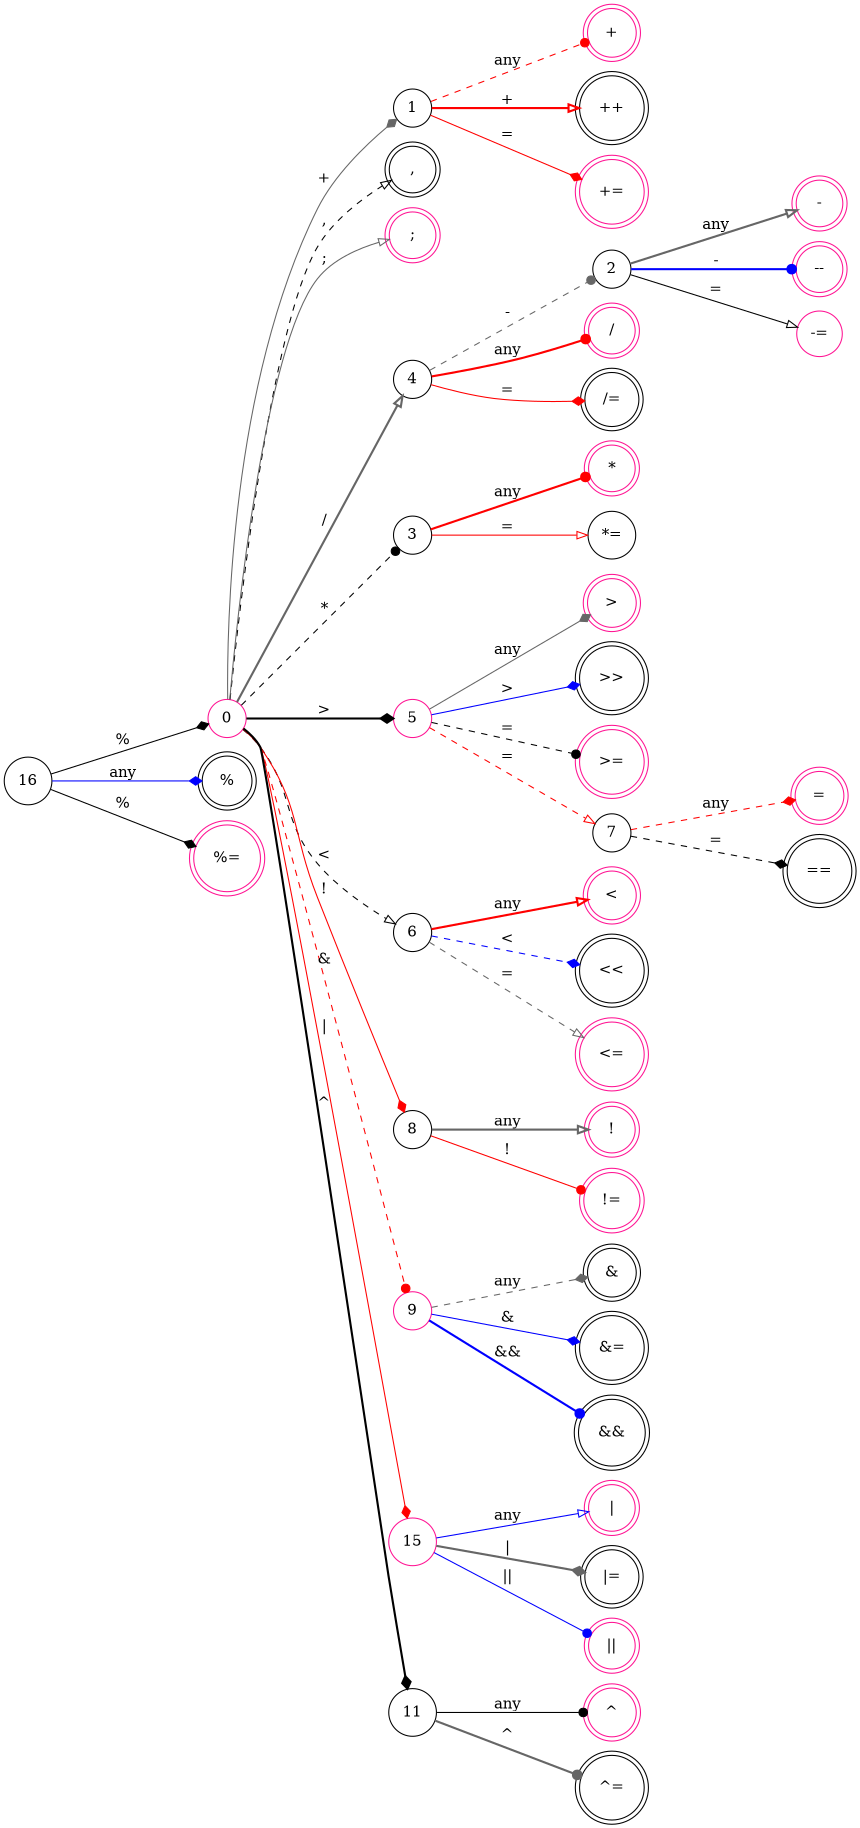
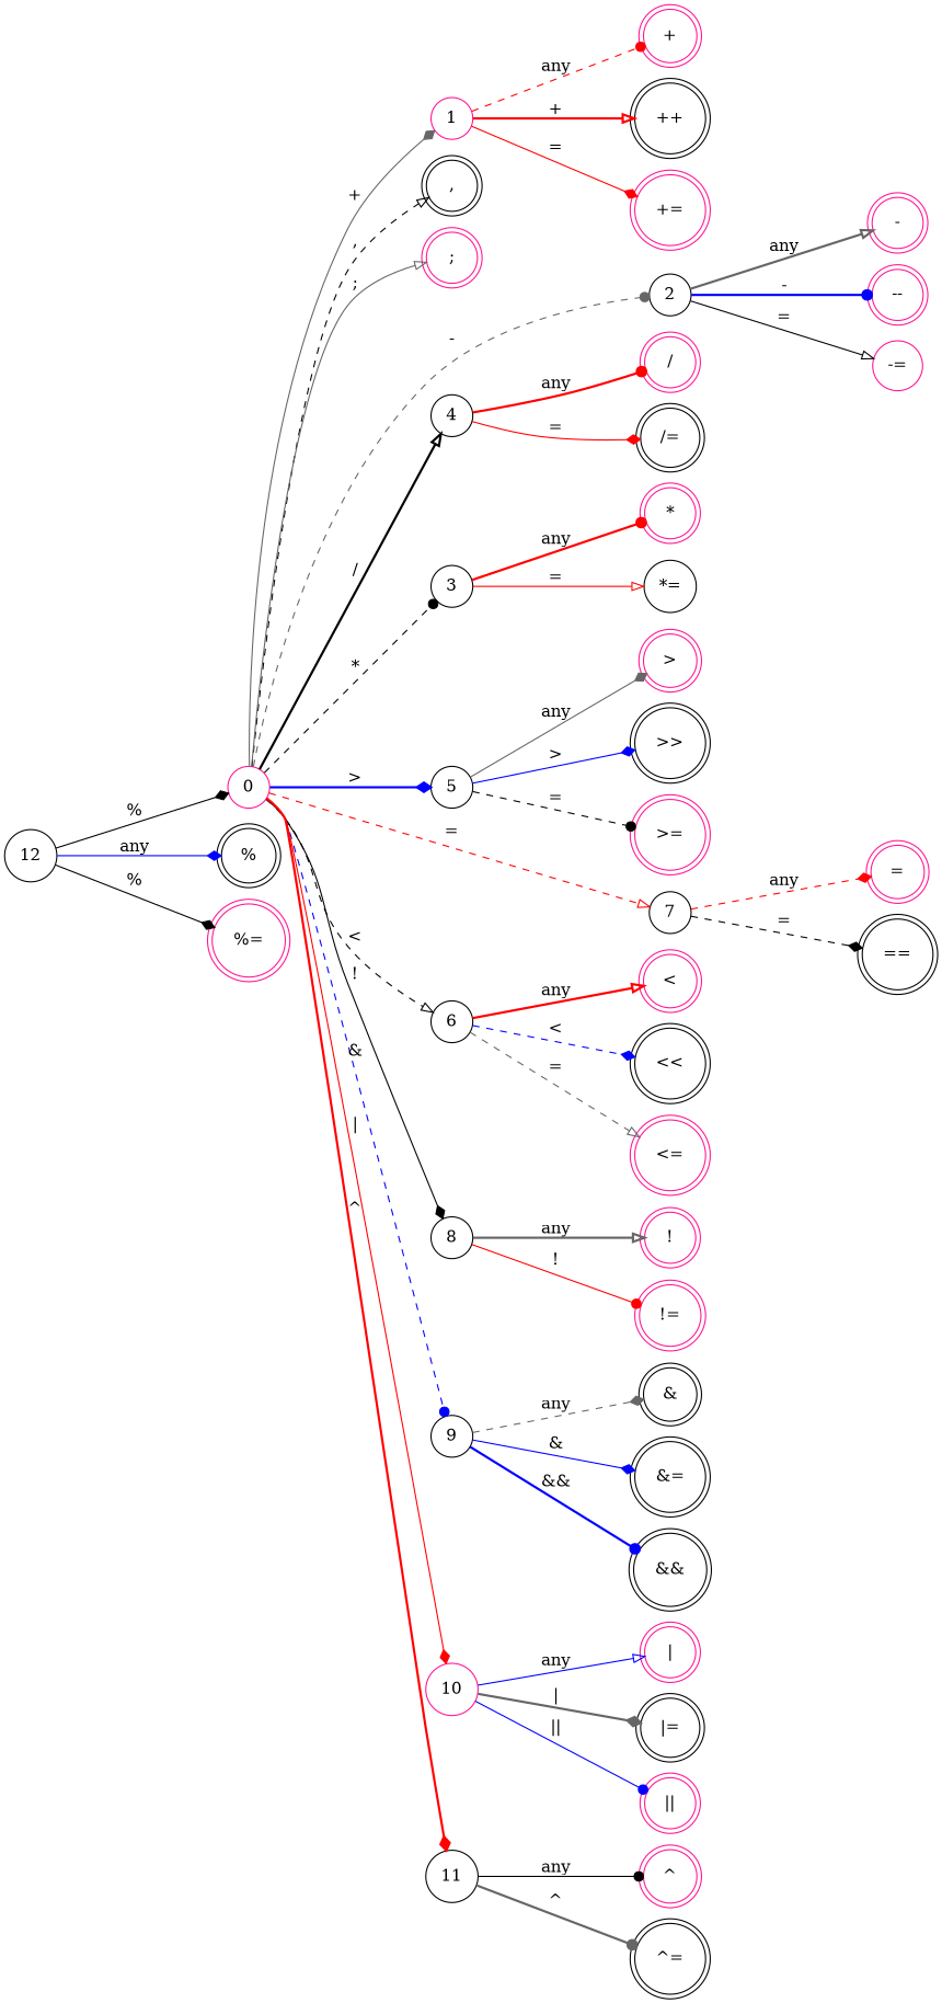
  digraph {
    rankdir=LR
    ranksep=1.5
    node [color=black shape=doublecircle]
    edge [arrowhead=diamond color=red style=solid]
    n1 [color=deeppink label="+"]
    n2 [label="++"]
    n3 [color=deeppink label="+="]
    n4 [color=deeppink label="-"]
    n5 [color=deeppink label="--"]
    n6 [color=deeppink label="*"]
    n7 [color=deeppink label="/"]
    n8 [label="/="]
    n9 [color=deeppink label=">"]
    n10 [label=">>"]
    n11 [color=deeppink label=">="]
    n12 [color=deeppink label="<"]
    n13 [label="<<"]
    n14 [color=deeppink label="<="]
    n15 [color=deeppink label="="]
    n16 [label="=="]
    n17 [color=deeppink label="!"]
    n18 [color=deeppink label="!="]
    n19 [label="&"]
    n20 [label="&="]
    n21 [label="&&"]
    n22 [color=deeppink label="|"]
    n23 [label="|="]
    n24 [color=deeppink label="||"]
    n25 [color=deeppink label="^"]
    n26 [label="^="]
    n27 [label="%"]
    n28 [color=deeppink label="%="]
    n29 [label=","]
    n30 [color=deeppink label=";"]
    0 [color=deeppink shape=circle]
-   1 [shape=circle]
+   1 [color=deeppink shape=circle]
    2 [shape=circle]
    3 [shape=circle]
    4 [shape=circle]
-   5 [color=deeppink shape=circle]
+   5 [shape=circle]
    6 [shape=circle]
    7 [shape=circle]
    8 [shape=circle]
-   9 [color=deeppink shape=circle]
-   10 [color=deeppink shape=circle label=15]
+   9 [shape=circle]
+   10 [color=deeppink shape=circle]
    11 [shape=circle]
    n43 [color=deeppink label="-=" shape=circle]
    n44 [label="*=" shape=circle]
-   12 [shape=circle label=16]
+   12 [shape=circle]
    0 -> n29 [arrowhead=onormal color=black label="," style=dashed]
    0 -> n30 [arrowhead=onormal color=gray40 label=";"]
    0 -> 1 [color=gray40 label="+"]
-   4 -> 2 [arrowhead=dot color=gray40 label="-" style=dashed]
+   0 -> 2 [arrowhead=dot color=gray40 label="-" style=dashed]
    0 -> 3 [arrowhead=dot color=black label="*" style=dashed]
-   0 -> 4 [arrowhead=onormal color=gray40 label="/" style=bold]
-   0 -> 5 [color=black label=">" style=bold]
+   0 -> 4 [arrowhead=onormal color=black label="/" style=bold]
+   0 -> 5 [color=blue label=">" style=bold]
    0 -> 6 [arrowhead=onormal color=black label="<" style=dashed]
-   5 -> 7 [arrowhead=onormal label="=" style=dashed]
-   0 -> 8 [label="!"]
-   0 -> 9 [arrowhead=dot label="&" style=dashed]
+   0 -> 7 [arrowhead=onormal label="=" style=dashed]
+   0 -> 8 [color=black label="!"]
+   0 -> 9 [arrowhead=dot color=blue label="&" style=dashed]
    0 -> 10 [label="|"]
-   0 -> 11 [color=black label="^" style=bold]
+   0 -> 11 [label="^" style=bold]
    1 -> n1 [arrowhead=dot label=any style=dashed]
    1 -> n2 [arrowhead=onormal label="+" style=bold]
    1 -> n3 [label="="]
    2 -> n4 [arrowhead=onormal color=gray40 label=any style=bold]
    2 -> n5 [arrowhead=dot color=blue label="-" style=bold]
    2 -> n43 [arrowhead=onormal color=black label="="]
    3 -> n6 [arrowhead=dot label=any style=bold]
    3 -> n44 [arrowhead=onormal label="="]
    4 -> n7 [arrowhead=dot label=any style=bold]
    4 -> n8 [label="="]
    5 -> n9 [color=gray40 label=any]
    5 -> n10 [color=blue label=">"]
    5 -> n11 [arrowhead=dot color=black label="=" style=dashed]
    6 -> n12 [arrowhead=onormal label=any style=bold]
    6 -> n13 [color=blue label="<" style=dashed]
    6 -> n14 [arrowhead=onormal color=gray40 label="=" style=dashed]
    7 -> n15 [label=any style=dashed]
    7 -> n16 [color=black label="=" style=dashed]
    8 -> n17 [arrowhead=onormal color=gray40 label=any style=bold]
    8 -> n18 [arrowhead=dot label="!"]
    9 -> n19 [color=gray40 label=any style=dashed]
    9 -> n20 [color=blue label="&"]
    9 -> n21 [arrowhead=dot color=blue label="&&" style=bold]
    10 -> n22 [arrowhead=onormal color=blue label=any]
    10 -> n23 [color=gray40 label="|" style=bold]
    10 -> n24 [arrowhead=dot color=blue label="||"]
    11 -> n25 [arrowhead=dot color=black label=any]
    11 -> n26 [arrowhead=dot color=gray40 label="^" style=bold]
    12 -> n27 [color=blue label=any]
    12 -> n28 [color=black label="%"]
    12 -> 0 [color=black label="%"]
  }
